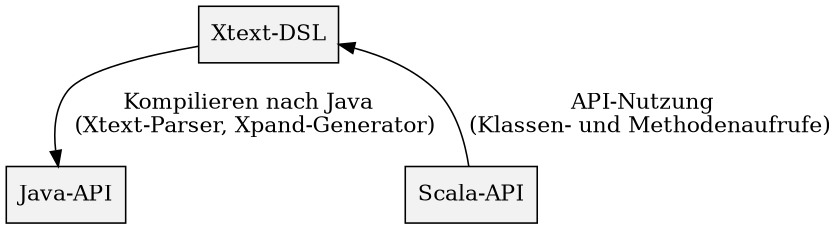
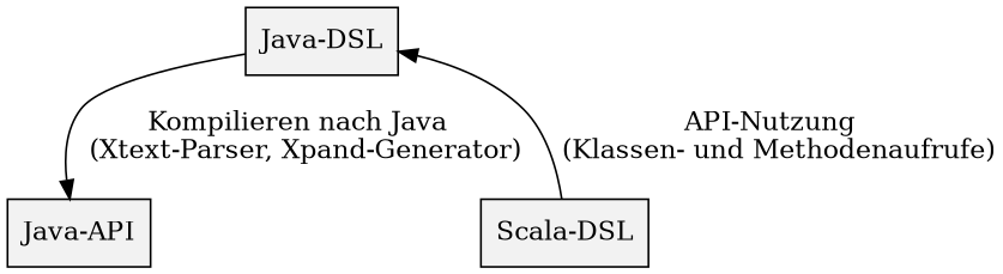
  digraph {
    node [fillcolor=gray95 shape=box style=filled]
-   n1 [label="Xtext-DSL"]
+   n1 [label="Java-DSL"]
    n2 [label="Java-API"]
-   n3 [label="Scala-API"]
+   n3 [label="Scala-DSL"]
    n1 -> n2 [label="Kompilieren nach Java \n (Xtext-Parser, Xpand-Generator)"]
    n1 -> n3 [dir=back label="API-Nutzung \n (Klassen- und Methodenaufrufe)"]
  }
